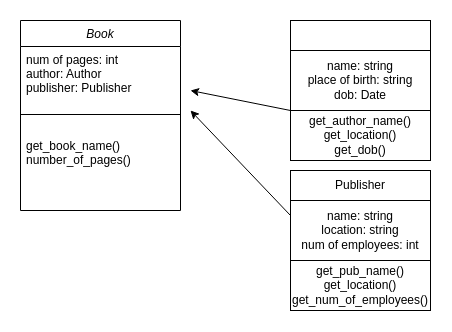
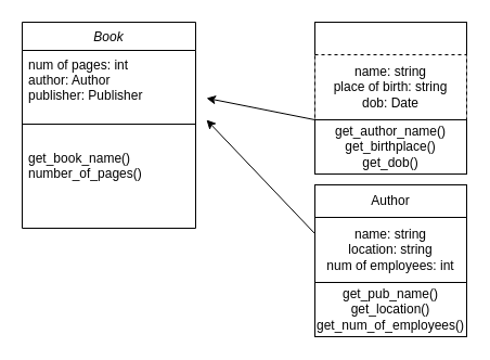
  <mxCell id="0" />
  <mxCell id="1" parent="0" />
  <mxCell id="2" value="" style="whiteSpace=wrap;html=1;aspect=fixed;" vertex="1" parent="1"><mxGeometry x="290" y="20" width="140" height="140" as="geometry" /></mxCell>
  <mxCell id="3" value="" style="whiteSpace=wrap;html=1;aspect=fixed;" vertex="1" parent="1"><mxGeometry x="290" y="170" width="140" height="140" as="geometry" /></mxCell>
- <mxCell id="4" value="Publisher" style="rounded=0;whiteSpace=wrap;html=1;" vertex="1" parent="1"><mxGeometry x="290" y="170" width="140" height="30" as="geometry" /></mxCell>
+ <mxCell id="4" value="Author" style="rounded=0;whiteSpace=wrap;html=1;" vertex="1" parent="1"><mxGeometry x="290" y="170" width="140" height="30" as="geometry" /></mxCell>
  <mxCell id="5" value="Book" style="swimlane;fontStyle=2;align=center;verticalAlign=top;childLayout=stackLayout;horizontal=1;startSize=26;horizontalStack=0;resizeParent=1;resizeLast=0;collapsible=1;marginBottom=0;rounded=0;shadow=0;strokeWidth=1;" parent="1" vertex="1"><mxGeometry x="20" y="20" width="160" height="190" as="geometry"><mxRectangle x="230" y="140" width="160" height="26" as="alternateBounds" /></mxGeometry></mxCell>
  <mxCell id="6" value="num of pages: int&#10;author: Author&#10;publisher: Publisher&#10;" style="text;align=left;verticalAlign=top;spacingLeft=4;spacingRight=4;overflow=hidden;rotatable=0;points=[[0,0.5],[1,0.5]];portConstraint=eastwest;" parent="5" vertex="1"><mxGeometry y="26" width="160" height="64" as="geometry" /></mxCell>
  <mxCell id="7" value="" style="line;html=1;strokeWidth=1;align=left;verticalAlign=middle;spacingTop=-1;spacingLeft=3;spacingRight=3;rotatable=0;labelPosition=right;points=[];portConstraint=eastwest;" parent="5" vertex="1"><mxGeometry y="90" width="160" height="8" as="geometry" /></mxCell>
  <mxCell id="8" value="&#10;get_book_name()&#10;number_of_pages()" style="text;align=left;verticalAlign=top;spacingLeft=4;spacingRight=4;overflow=hidden;rotatable=0;points=[[0,0.5],[1,0.5]];portConstraint=eastwest;" parent="5" vertex="1"><mxGeometry y="98" width="160" height="90" as="geometry" /></mxCell>
- <mxCell id="9" value="name: string&lt;br&gt;place of birth: string&lt;br&gt;dob: Date" style="rounded=0;whiteSpace=wrap;html=1;" vertex="1" parent="1"><mxGeometry x="290" y="50" width="140" height="60" as="geometry" /></mxCell>
+ <mxCell id="9" value="name: string&lt;br&gt;place of birth: string&lt;br&gt;dob: Date" style="rounded=0;whiteSpace=wrap;html=1;dashed=1;" vertex="1" parent="1"><mxGeometry x="290" y="50" width="140" height="60" as="geometry" /></mxCell>
  <mxCell id="10" value="name: string&lt;br&gt;location: string&lt;br&gt;num of employees: int" style="rounded=0;whiteSpace=wrap;html=1;" vertex="1" parent="1"><mxGeometry x="290" y="200" width="140" height="60" as="geometry" /></mxCell>
  <mxCell id="11" value="get_pub_name()&lt;br&gt;get_location()&lt;br&gt;get_num_of_employees()" style="rounded=0;whiteSpace=wrap;html=1;" vertex="1" parent="1"><mxGeometry x="290" y="260" width="140" height="50" as="geometry" /></mxCell>
- <mxCell id="12" value="&lt;span style=&quot;text-align: left&quot;&gt;get_author_name()&lt;/span&gt;&lt;br&gt;get_location()&lt;br&gt;get_dob()" style="rounded=0;whiteSpace=wrap;html=1;" vertex="1" parent="1"><mxGeometry x="290" y="110" width="140" height="50" as="geometry" /></mxCell>
+ <mxCell id="12" value="&lt;span style=&quot;text-align: left&quot;&gt;get_author_name()&lt;/span&gt;&lt;br&gt;get_birthplace()&lt;br&gt;get_dob()" style="rounded=0;whiteSpace=wrap;html=1;" vertex="1" parent="1"><mxGeometry x="290" y="110" width="140" height="50" as="geometry" /></mxCell>
  <mxCell id="13" value="" style="endArrow=classic;html=1;exitX=0;exitY=0;exitDx=0;exitDy=0;" edge="1" parent="1" source="12"><mxGeometry width="50" height="50" relative="1" as="geometry"><mxPoint x="190" y="120" as="sourcePoint" /><mxPoint x="190" y="90" as="targetPoint" /></mxGeometry></mxCell>
  <mxCell id="14" value="" style="endArrow=classic;html=1;exitX=0;exitY=0.25;exitDx=0;exitDy=0;" edge="1" parent="1" source="10"><mxGeometry width="50" height="50" relative="1" as="geometry"><mxPoint x="214" y="250" as="sourcePoint" /><mxPoint x="190" y="110" as="targetPoint" /></mxGeometry></mxCell>
